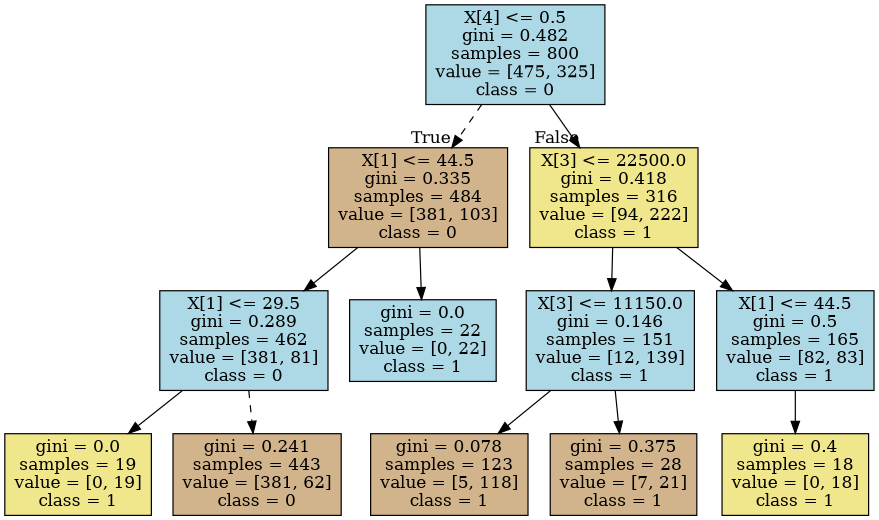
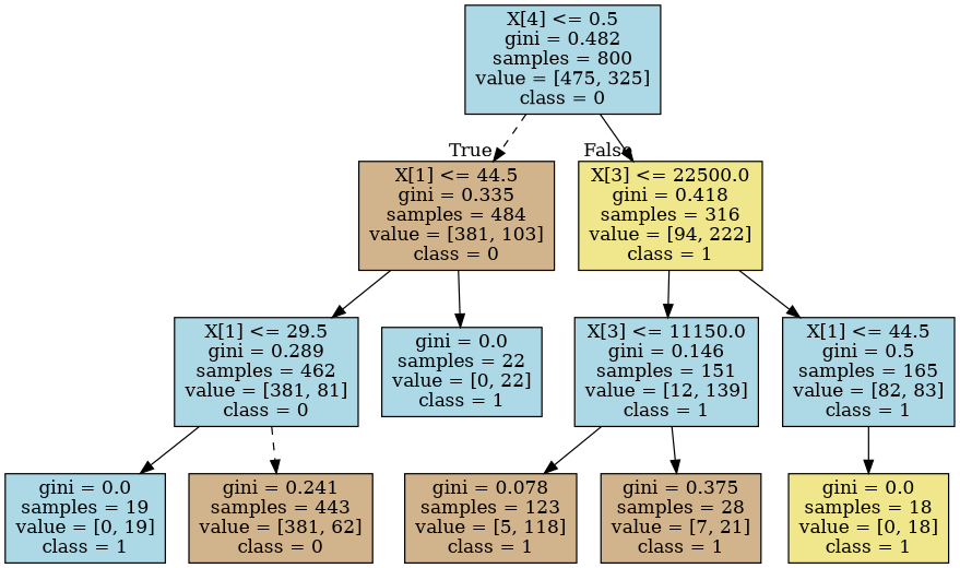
  digraph {
    node [fillcolor=lightblue shape=box style=filled]
    edge [style=solid]
    n1 [label="X[4] <= 0.5\ngini = 0.482\nsamples = 800\nvalue = [475, 325]\nclass = 0"]
    n2 [fillcolor=tan label="X[1] <= 44.5\ngini = 0.335\nsamples = 484\nvalue = [381, 103]\nclass = 0"]
    n3 [fillcolor=khaki label="X[3] <= 22500.0\ngini = 0.418\nsamples = 316\nvalue = [94, 222]\nclass = 1"]
    n4 [label="X[1] <= 29.5\ngini = 0.289\nsamples = 462\nvalue = [381, 81]\nclass = 0"]
    n5 [label="gini = 0.0\nsamples = 22\nvalue = [0, 22]\nclass = 1"]
    n6 [label="X[3] <= 11150.0\ngini = 0.146\nsamples = 151\nvalue = [12, 139]\nclass = 1"]
    n7 [label="X[1] <= 44.5\ngini = 0.5\nsamples = 165\nvalue = [82, 83]\nclass = 1"]
-   n8 [fillcolor=khaki label="gini = 0.0\nsamples = 19\nvalue = [0, 19]\nclass = 1"]
+   n8 [label="gini = 0.0\nsamples = 19\nvalue = [0, 19]\nclass = 1"]
    n9 [fillcolor=tan label="gini = 0.241\nsamples = 443\nvalue = [381, 62]\nclass = 0"]
    n10 [fillcolor=tan label="gini = 0.078\nsamples = 123\nvalue = [5, 118]\nclass = 1"]
    n11 [fillcolor=tan label="gini = 0.375\nsamples = 28\nvalue = [7, 21]\nclass = 1"]
-   n12 [fillcolor=khaki label="gini = 0.4\nsamples = 18\nvalue = [0, 18]\nclass = 1"]
+   n12 [fillcolor=khaki label="gini = 0.0\nsamples = 18\nvalue = [0, 18]\nclass = 1"]
    n1 -> n2 [headlabel=True labelangle=45 labeldistance=2.5 style=dashed]
    n1 -> n3 [headlabel=False labelangle=-45 labeldistance=2.5]
    n2 -> n4
    n2 -> n5
    n3 -> n6
    n3 -> n7
    n4 -> n8
    n4 -> n9 [style=dashed]
    n6 -> n10
    n6 -> n11
    n7 -> n12
  }
